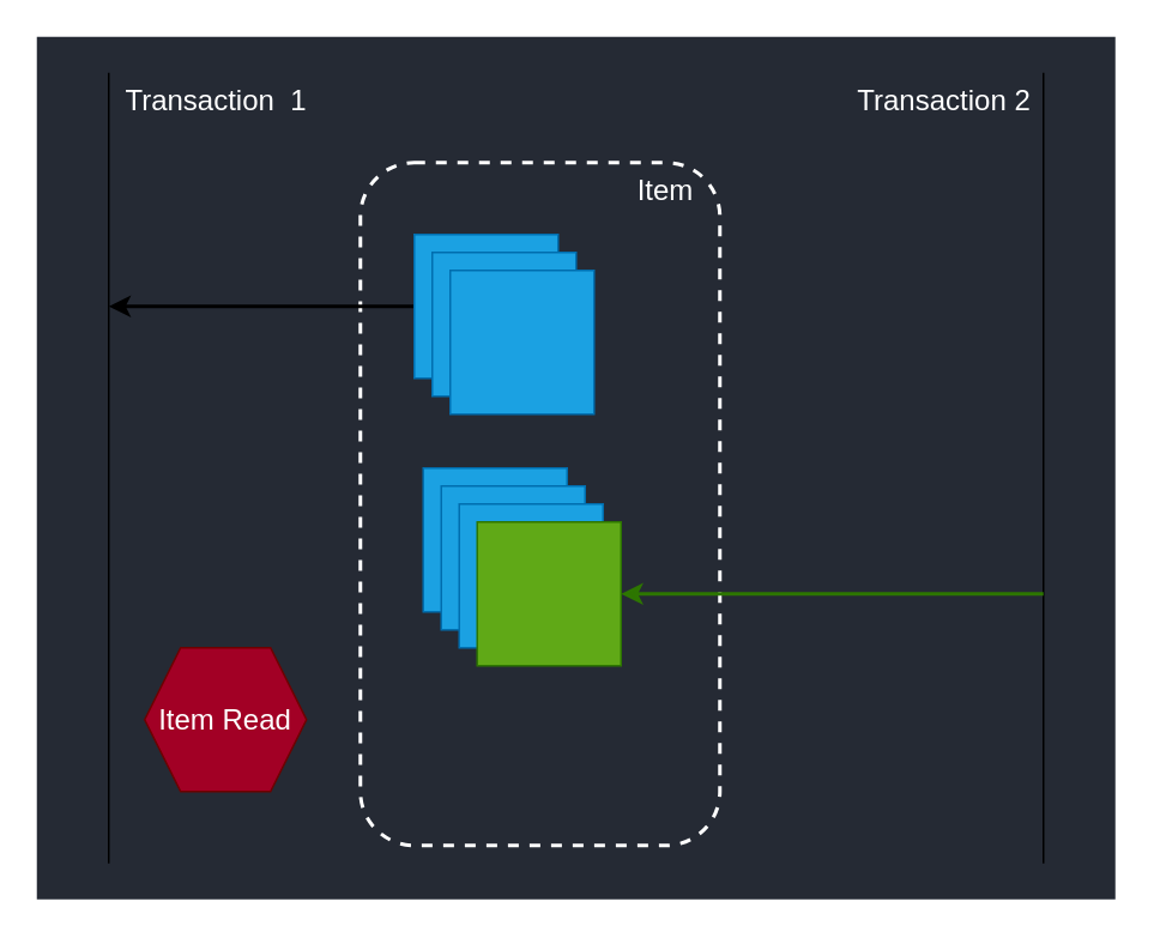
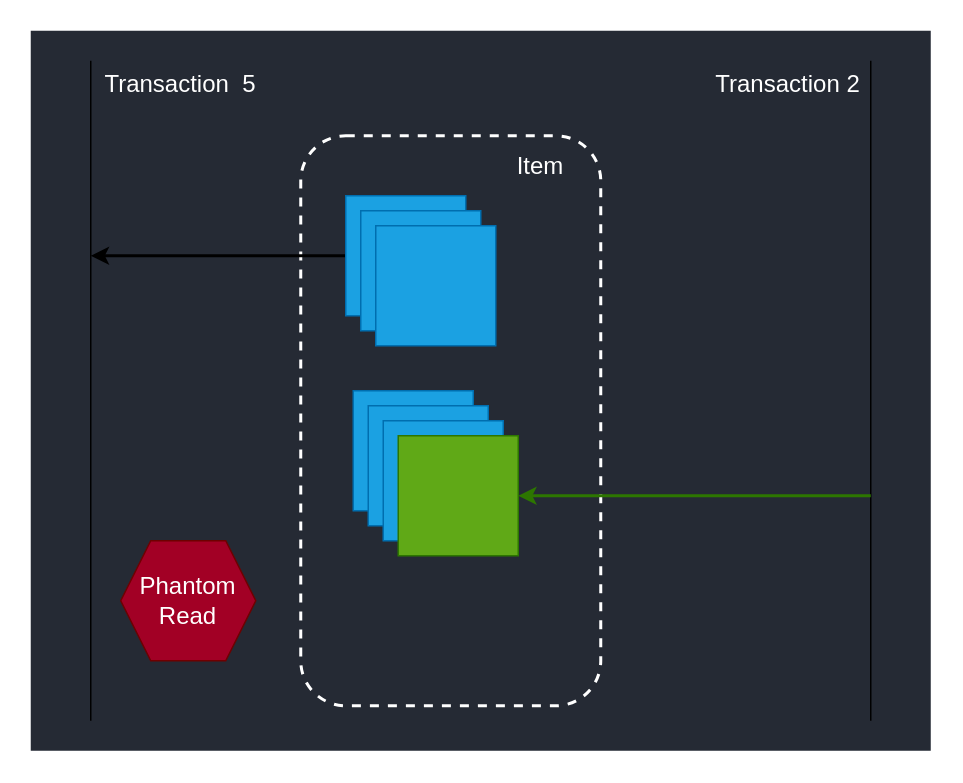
  <mxCell id="0" />
  <mxCell id="1" parent="0" />
  <mxCell id="2" value="" style="rounded=0;whiteSpace=wrap;html=1;fontSize=16;fillColor=#252a34;strokeColor=none;" vertex="1" parent="1"><mxGeometry x="20" y="20" width="600" height="480" as="geometry" /></mxCell>
  <mxCell id="3" value="" style="endArrow=none;html=1;rounded=0;" edge="1" parent="1"><mxGeometry width="50" height="50" relative="1" as="geometry"><mxPoint x="60" y="480" as="sourcePoint" /><mxPoint x="60" y="40" as="targetPoint" /></mxGeometry></mxCell>
  <mxCell id="4" value="" style="rounded=1;whiteSpace=wrap;html=1;dashed=1;fillColor=none;strokeColor=#FFFFFF;strokeWidth=2;" vertex="1" parent="1"><mxGeometry x="200" y="90" width="200" height="380" as="geometry" /></mxCell>
  <mxCell id="5" value="" style="endArrow=none;html=1;rounded=0;" edge="1" parent="1"><mxGeometry width="50" height="50" relative="1" as="geometry"><mxPoint x="580" y="480" as="sourcePoint" /><mxPoint x="580" y="40" as="targetPoint" /></mxGeometry></mxCell>
  <mxCell id="6" style="edgeStyle=orthogonalEdgeStyle;rounded=0;orthogonalLoop=1;jettySize=auto;html=1;fontColor=#FFFFFF;strokeWidth=2;" edge="1" parent="1"><mxGeometry relative="1" as="geometry"><mxPoint x="60" y="170" as="targetPoint" /><mxPoint x="230" y="170" as="sourcePoint" /></mxGeometry></mxCell>
- <mxCell id="7" value="&lt;font color=&quot;#ffffff&quot; style=&quot;font-size: 16px;&quot;&gt;Item&lt;/font&gt;" style="text;html=1;align=center;verticalAlign=middle;whiteSpace=wrap;rounded=0;dashed=1;fontColor=#000000;fontSize=16;" vertex="1" parent="1"><mxGeometry x="340" y="90" width="60" height="30" as="geometry" /></mxCell>
- <mxCell id="8" value="&lt;font style=&quot;font-size: 16px;&quot; color=&quot;#ffffff&quot;&gt;Transaction&amp;nbsp; 1&lt;/font&gt;" style="text;html=1;strokeColor=none;fillColor=none;align=center;verticalAlign=middle;whiteSpace=wrap;rounded=0;dashed=1;fontColor=#000000;" vertex="1" parent="1"><mxGeometry x="60" y="40" width="120" height="30" as="geometry" /></mxCell>
+ <mxCell id="7" value="&lt;font color=&quot;#ffffff&quot; style=&quot;font-size: 16px;&quot;&gt;Item&lt;/font&gt;" style="text;html=1;align=center;verticalAlign=middle;whiteSpace=wrap;rounded=0;dashed=1;fontColor=#000000;fontSize=16;" vertex="1" parent="1"><mxGeometry x="330" y="95" width="60" height="30" as="geometry" /></mxCell>
+ <mxCell id="8" value="&lt;font style=&quot;font-size: 16px;&quot; color=&quot;#ffffff&quot;&gt;Transaction&amp;nbsp; 5&lt;/font&gt;" style="text;html=1;strokeColor=none;fillColor=none;align=center;verticalAlign=middle;whiteSpace=wrap;rounded=0;dashed=1;fontColor=#000000;" vertex="1" parent="1"><mxGeometry x="60" y="40" width="120" height="30" as="geometry" /></mxCell>
  <mxCell id="9" value="&lt;font style=&quot;font-size: 16px;&quot; color=&quot;#ffffff&quot;&gt;Transaction 2&lt;/font&gt;" style="text;html=1;strokeColor=none;fillColor=none;align=center;verticalAlign=middle;whiteSpace=wrap;rounded=0;dashed=1;fontColor=#000000;" vertex="1" parent="1"><mxGeometry x="470" y="40" width="110" height="30" as="geometry" /></mxCell>
  <mxCell id="10" value="" style="whiteSpace=wrap;html=1;aspect=fixed;fillColor=#1ba1e2;fontColor=#ffffff;strokeColor=#006EAF;" vertex="1" parent="1"><mxGeometry x="230" y="130" width="80" height="80" as="geometry" /></mxCell>
  <mxCell id="11" value="" style="whiteSpace=wrap;html=1;aspect=fixed;fillColor=#1ba1e2;fontColor=#ffffff;strokeColor=#006EAF;" vertex="1" parent="1"><mxGeometry x="240" y="140" width="80" height="80" as="geometry" /></mxCell>
  <mxCell id="12" value="" style="whiteSpace=wrap;html=1;aspect=fixed;fillColor=#1ba1e2;fontColor=#ffffff;strokeColor=#006EAF;" vertex="1" parent="1"><mxGeometry x="250" y="150" width="80" height="80" as="geometry" /></mxCell>
  <mxCell id="13" value="" style="whiteSpace=wrap;html=1;aspect=fixed;fillColor=#1ba1e2;fontColor=#ffffff;strokeColor=#006EAF;" vertex="1" parent="1"><mxGeometry x="235" y="260" width="80" height="80" as="geometry" /></mxCell>
  <mxCell id="14" value="" style="whiteSpace=wrap;html=1;aspect=fixed;fillColor=#1ba1e2;fontColor=#ffffff;strokeColor=#006EAF;" vertex="1" parent="1"><mxGeometry x="245" y="270" width="80" height="80" as="geometry" /></mxCell>
  <mxCell id="15" value="" style="whiteSpace=wrap;html=1;aspect=fixed;fillColor=#1ba1e2;fontColor=#ffffff;strokeColor=#006EAF;" vertex="1" parent="1"><mxGeometry x="255" y="280" width="80" height="80" as="geometry" /></mxCell>
- <mxCell id="16" value="Item Read" style="shape=hexagon;perimeter=hexagonPerimeter2;whiteSpace=wrap;html=1;fixedSize=1;size=20;fontSize=16;fillColor=#a20025;fontColor=#ffffff;strokeColor=#6F0000;" vertex="1" parent="1"><mxGeometry x="80" y="360" width="90" height="80" as="geometry" /></mxCell>
+ <mxCell id="16" value="Phantom Read" style="shape=hexagon;perimeter=hexagonPerimeter2;whiteSpace=wrap;html=1;fixedSize=1;size=20;fontSize=16;fillColor=#a20025;fontColor=#ffffff;strokeColor=#6F0000;" vertex="1" parent="1"><mxGeometry x="80" y="360" width="90" height="80" as="geometry" /></mxCell>
  <mxCell id="17" value="" style="whiteSpace=wrap;html=1;aspect=fixed;fillColor=#60a917;fontColor=#ffffff;strokeColor=#2D7600;" vertex="1" parent="1"><mxGeometry x="265" y="290" width="80" height="80" as="geometry" /></mxCell>
  <mxCell id="18" value="" style="endArrow=classic;html=1;rounded=0;fontSize=16;entryX=1;entryY=0.5;entryDx=0;entryDy=0;strokeWidth=2;fillColor=#60a917;strokeColor=#2D7600;" edge="1" parent="1" target="17"><mxGeometry width="50" height="50" relative="1" as="geometry"><mxPoint x="580" y="330" as="sourcePoint" /><mxPoint x="480" y="330" as="targetPoint" /></mxGeometry></mxCell>
